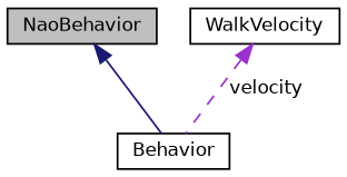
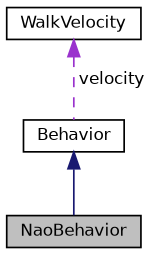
  digraph {
    node [color=black fillcolor=white fontname=Helvetica fontsize=10 shape=record style=filled]
    edge [dir=back fontname=Helvetica fontsize=10 labelfontname=Helvetica labelfontsize=10]
    n1 [fillcolor=grey75 fontcolor=black height=0.2 label=NaoBehavior width=0.4]
    n2 [height=0.2 label=Behavior width=0.4]
    n3 [height=0.2 label=WalkVelocity width=0.4]
-   n1 -> n2 [color=midnightblue style=solid]
+   n2 -> n1 [color=midnightblue style=solid]
    n3 -> n2 [color=darkorchid3 label=" velocity" style=dashed]
  }
